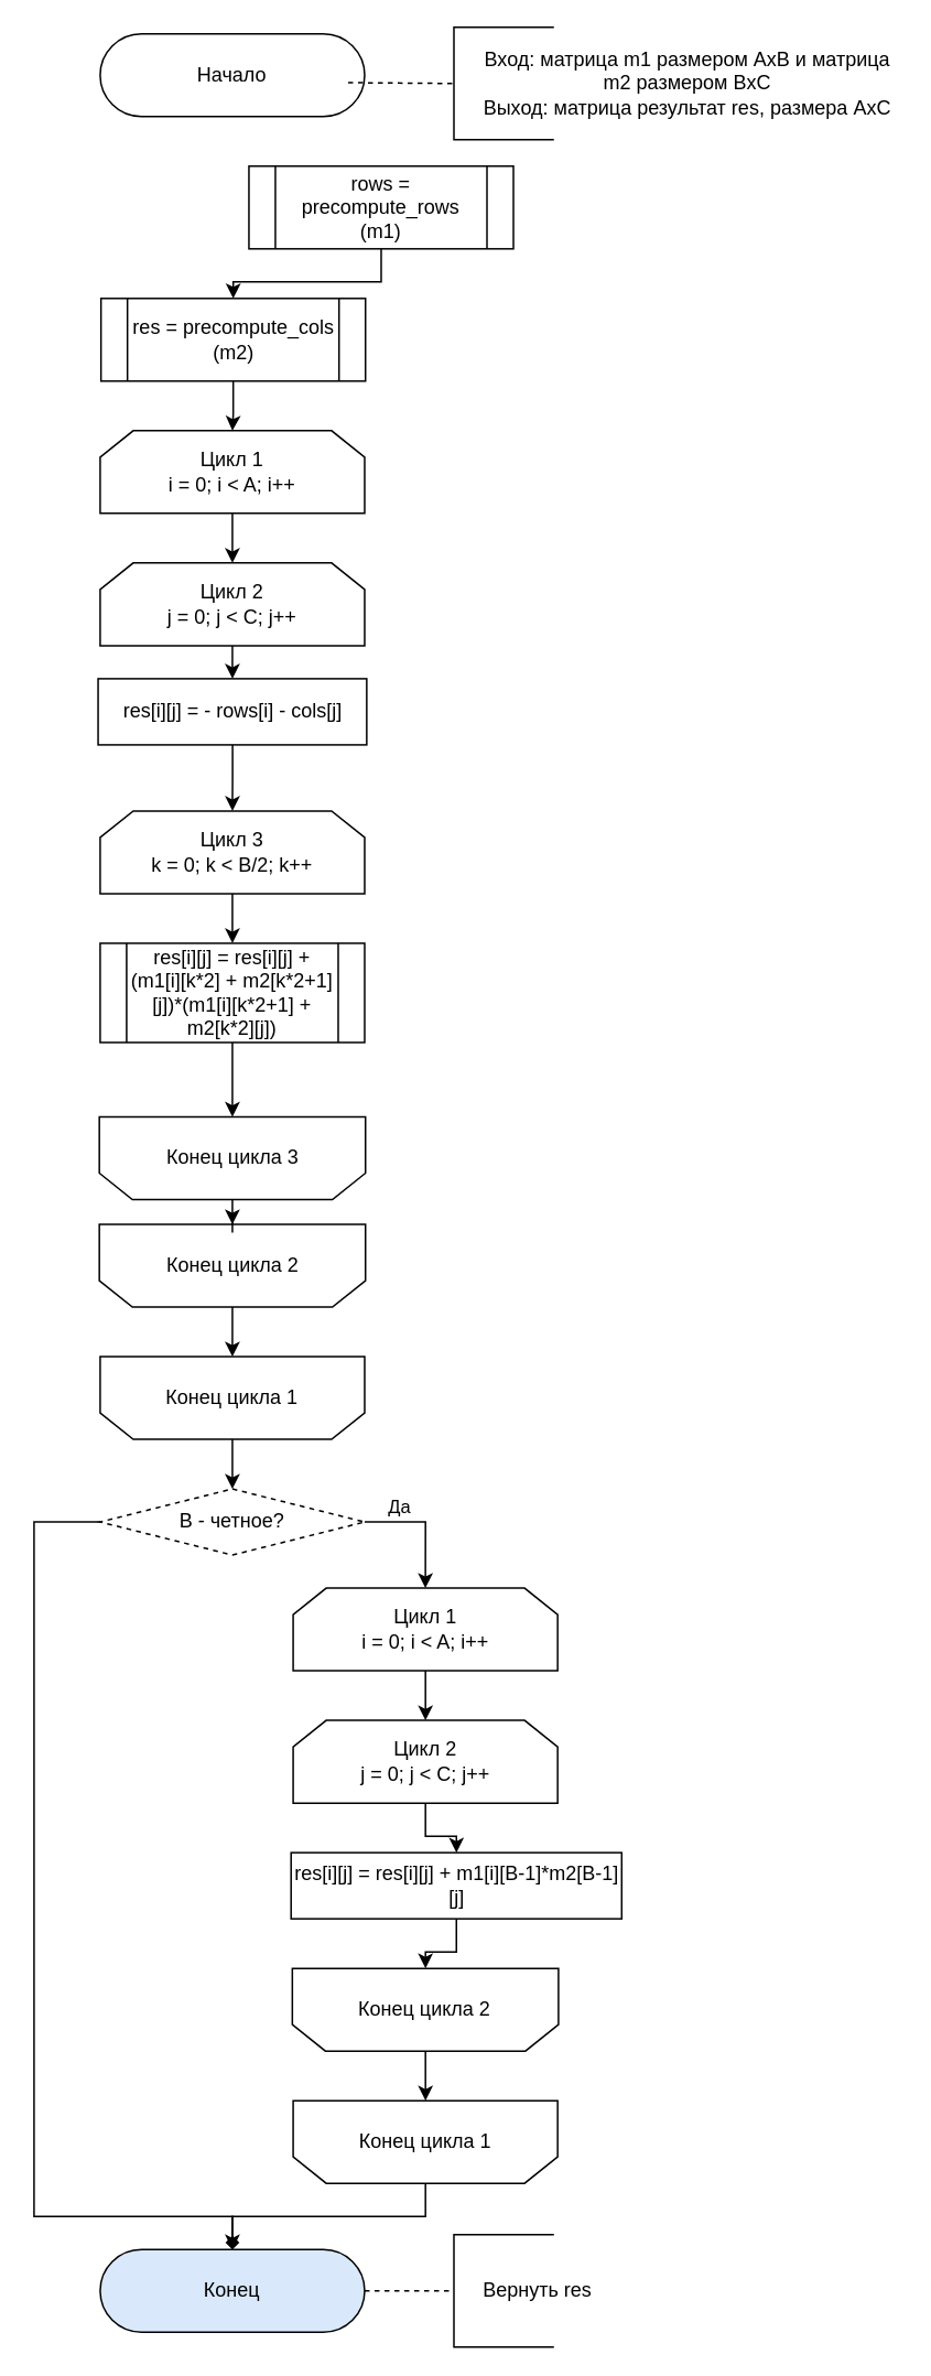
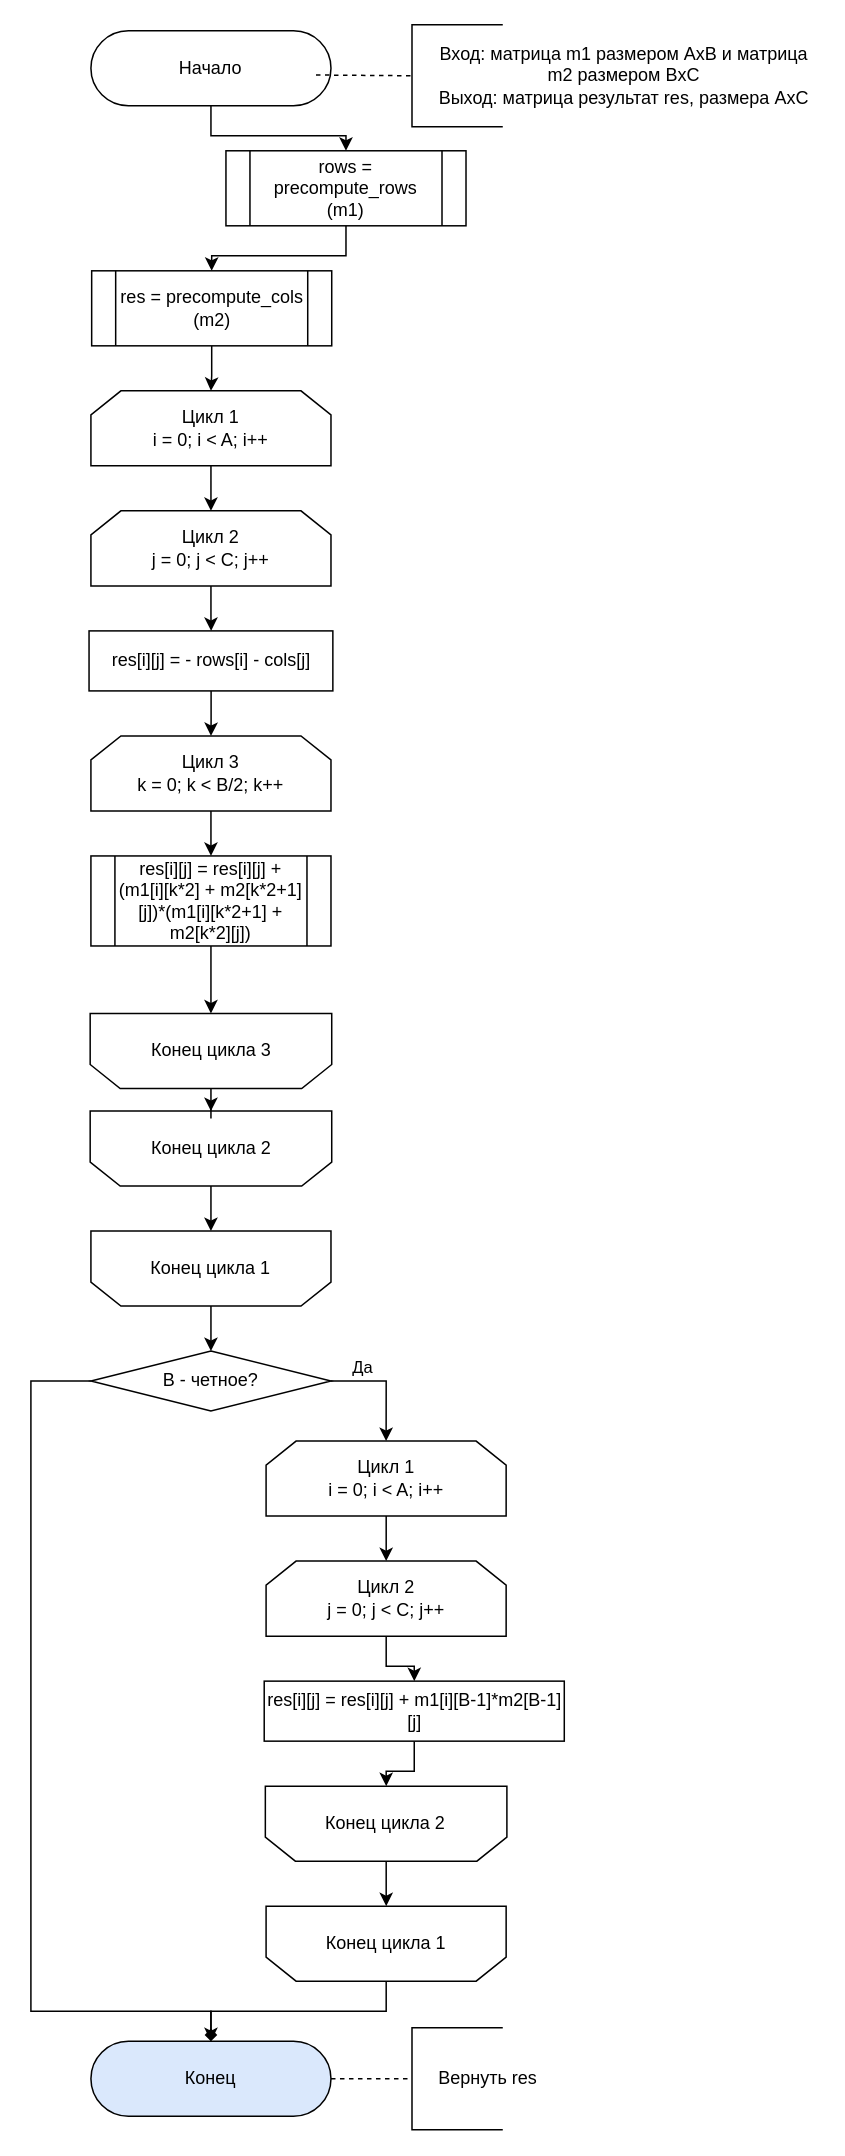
  <mxCell id="0" />
  <mxCell id="1" parent="0" />
+ <mxCell id="2" value="" style="edgeStyle=orthogonalEdgeStyle;rounded=0;orthogonalLoop=1;jettySize=auto;html=1;" parent="1" source="3" target="22" edge="1"><mxGeometry relative="1" as="geometry" /></mxCell>
  <mxCell id="3" value="Начало" style="rounded=1;whiteSpace=wrap;html=1;arcSize=50;" parent="1" vertex="1"><mxGeometry x="60" y="20" width="160" height="50" as="geometry" /></mxCell>
  <mxCell id="4" value="Вход: матрица m1 размером AxB и матрица m2 размером BxC&lt;br&gt;Выход: матрица результат res, размера AxC" style="text;html=1;strokeColor=none;fillColor=none;align=center;verticalAlign=middle;whiteSpace=wrap;rounded=0;" parent="1" vertex="1"><mxGeometry x="290" y="25" width="250.5" height="50" as="geometry" /></mxCell>
  <mxCell id="5" value="" style="edgeStyle=orthogonalEdgeStyle;rounded=0;orthogonalLoop=1;jettySize=auto;html=1;" parent="1" source="6" target="8" edge="1"><mxGeometry relative="1" as="geometry" /></mxCell>
  <mxCell id="6" value="Цикл 1&lt;br&gt;i = 0; i &amp;lt; A; i++" style="shape=loopLimit;whiteSpace=wrap;html=1;" parent="1" vertex="1"><mxGeometry x="60" y="260" width="160" height="50" as="geometry" /></mxCell>
  <mxCell id="7" value="" style="edgeStyle=orthogonalEdgeStyle;rounded=0;orthogonalLoop=1;jettySize=auto;html=1;" parent="1" source="8" target="10" edge="1"><mxGeometry relative="1" as="geometry" /></mxCell>
  <mxCell id="8" value="Цикл 2&lt;br&gt;j = 0; j &amp;lt; C; j++" style="shape=loopLimit;whiteSpace=wrap;html=1;" parent="1" vertex="1"><mxGeometry x="60" y="340" width="160" height="50" as="geometry" /></mxCell>
  <mxCell id="9" value="" style="edgeStyle=orthogonalEdgeStyle;rounded=0;orthogonalLoop=1;jettySize=auto;html=1;" parent="1" source="10" target="28" edge="1"><mxGeometry relative="1" as="geometry" /></mxCell>
- <mxCell id="10" value="res[i][j] = - rows[i] - cols[j] " style="rounded=0;whiteSpace=wrap;html=1;" parent="1" vertex="1"><mxGeometry x="58.75" y="410" width="162.5" height="40" as="geometry" /></mxCell>
+ <mxCell id="10" value="res[i][j] = - rows[i] - cols[j] " style="rounded=0;whiteSpace=wrap;html=1;" parent="1" vertex="1"><mxGeometry x="58.75" y="420" width="162.5" height="40" as="geometry" /></mxCell>
  <mxCell id="11" value="" style="edgeStyle=orthogonalEdgeStyle;rounded=0;orthogonalLoop=1;jettySize=auto;html=1;" parent="1" source="12" target="34" edge="1"><mxGeometry relative="1" as="geometry" /></mxCell>
  <mxCell id="12" value="Конец цикла 1" style="shape=loopLimit;whiteSpace=wrap;html=1;direction=west;" parent="1" vertex="1"><mxGeometry x="60" y="820" width="160" height="50" as="geometry" /></mxCell>
  <mxCell id="13" value="Конец" style="rounded=1;whiteSpace=wrap;html=1;arcSize=50;fillColor=#dae8fc;" parent="1" vertex="1"><mxGeometry x="60" y="1360" width="160" height="50" as="geometry" /></mxCell>
  <mxCell id="14" value="Вернуть res" style="text;html=1;resizable=0;points=[];autosize=1;align=left;verticalAlign=top;spacingTop=-4;" parent="1" vertex="1"><mxGeometry x="290" y="1375" width="80" height="20" as="geometry" /></mxCell>
  <mxCell id="15" value="" style="edgeStyle=orthogonalEdgeStyle;rounded=0;orthogonalLoop=1;jettySize=auto;html=1;" parent="1" source="16" target="12" edge="1"><mxGeometry relative="1" as="geometry" /></mxCell>
  <mxCell id="16" value="Конец цикла 2" style="shape=loopLimit;whiteSpace=wrap;html=1;direction=west;" parent="1" vertex="1"><mxGeometry x="59.5" y="740" width="161" height="50" as="geometry" /></mxCell>
  <mxCell id="17" value="" style="endArrow=none;dashed=1;html=1;exitX=1;exitY=0.5;exitDx=0;exitDy=0;entryX=0.5;entryY=1;entryDx=0;entryDy=0;" parent="1" source="13" target="20" edge="1"><mxGeometry width="50" height="50" relative="1" as="geometry"><mxPoint x="170.25" y="730" as="sourcePoint" /><mxPoint x="250.25" y="1100" as="targetPoint" /></mxGeometry></mxCell>
  <mxCell id="18" value="" style="shape=partialRectangle;whiteSpace=wrap;html=1;bottom=1;right=1;left=1;top=0;fillColor=none;routingCenterX=-0.5;rotation=90;" parent="1" vertex="1"><mxGeometry x="270" y="20" width="68" height="60" as="geometry" /></mxCell>
  <mxCell id="19" value="" style="endArrow=none;dashed=1;html=1;entryX=0.5;entryY=1;entryDx=0;entryDy=0;" parent="1" target="18" edge="1"><mxGeometry width="50" height="50" relative="1" as="geometry"><mxPoint x="210" y="49.5" as="sourcePoint" /><mxPoint x="250" y="50" as="targetPoint" /></mxGeometry></mxCell>
  <mxCell id="20" value="" style="shape=partialRectangle;whiteSpace=wrap;html=1;bottom=1;right=1;left=1;top=0;fillColor=none;routingCenterX=-0.5;rotation=90;" parent="1" vertex="1"><mxGeometry x="270" y="1355" width="68" height="60" as="geometry" /></mxCell>
  <mxCell id="21" value="" style="edgeStyle=orthogonalEdgeStyle;rounded=0;orthogonalLoop=1;jettySize=auto;html=1;" parent="1" source="22" target="24" edge="1"><mxGeometry relative="1" as="geometry" /></mxCell>
  <mxCell id="22" value="rows = precompute_rows&lt;br&gt;(m1)" style="shape=process;whiteSpace=wrap;html=1;backgroundOutline=1;" parent="1" vertex="1"><mxGeometry x="150" y="100" width="160" height="50" as="geometry" /></mxCell>
  <mxCell id="23" value="" style="edgeStyle=orthogonalEdgeStyle;rounded=0;orthogonalLoop=1;jettySize=auto;html=1;" parent="1" source="24" target="6" edge="1"><mxGeometry relative="1" as="geometry" /></mxCell>
  <mxCell id="24" value="res = precompute_cols&lt;br&gt;(m2)" style="shape=process;whiteSpace=wrap;html=1;backgroundOutline=1;" parent="1" vertex="1"><mxGeometry x="60.5" y="180" width="160" height="50" as="geometry" /></mxCell>
  <mxCell id="25" value="" style="edgeStyle=orthogonalEdgeStyle;rounded=0;orthogonalLoop=1;jettySize=auto;html=1;" parent="1" source="26" target="30" edge="1"><mxGeometry relative="1" as="geometry" /></mxCell>
  <mxCell id="26" value="res[i][j] = res[i][j] + (m1[i][k*2] + m2[k*2+1][j])*(m1[i][k*2+1] + m2[k*2][j])" style="shape=process;whiteSpace=wrap;html=1;backgroundOutline=1;" parent="1" vertex="1"><mxGeometry x="60" y="570" width="160" height="60" as="geometry" /></mxCell>
  <mxCell id="27" value="" style="edgeStyle=orthogonalEdgeStyle;rounded=0;orthogonalLoop=1;jettySize=auto;html=1;" parent="1" source="28" target="26" edge="1"><mxGeometry relative="1" as="geometry" /></mxCell>
  <mxCell id="28" value="Цикл 3&lt;br&gt;k = 0; k &amp;lt; B/2; k++" style="shape=loopLimit;whiteSpace=wrap;html=1;" parent="1" vertex="1"><mxGeometry x="60" y="490" width="160" height="50" as="geometry" /></mxCell>
  <mxCell id="29" value="" style="edgeStyle=orthogonalEdgeStyle;rounded=0;orthogonalLoop=1;jettySize=auto;html=1;" parent="1" source="30" target="16" edge="1"><mxGeometry relative="1" as="geometry" /></mxCell>
  <mxCell id="30" value="Конец цикла 3" style="shape=loopLimit;whiteSpace=wrap;html=1;direction=west;" parent="1" vertex="1"><mxGeometry x="59.5" y="675" width="161" height="50" as="geometry" /></mxCell>
  <mxCell id="31" style="edgeStyle=orthogonalEdgeStyle;rounded=0;orthogonalLoop=1;jettySize=auto;html=1;entryX=0.5;entryY=0;entryDx=0;entryDy=0;" parent="1" source="34" target="36" edge="1"><mxGeometry relative="1" as="geometry"><Array as="points"><mxPoint x="257" y="920" /></Array></mxGeometry></mxCell>
  <mxCell id="32" value="Да" style="edgeLabel;html=1;align=center;verticalAlign=middle;resizable=0;points=[];" parent="31" vertex="1" connectable="0"><mxGeometry x="-0.163" y="2" relative="1" as="geometry"><mxPoint x="-12" y="-8" as="offset" /></mxGeometry></mxCell>
  <mxCell id="33" style="edgeStyle=orthogonalEdgeStyle;rounded=0;orthogonalLoop=1;jettySize=auto;html=1;entryX=0.5;entryY=0;entryDx=0;entryDy=0;endArrow=diamond;" parent="1" source="34" target="13" edge="1"><mxGeometry relative="1" as="geometry"><Array as="points"><mxPoint x="20" y="920" /><mxPoint x="20" y="1340" /><mxPoint x="140" y="1340" /></Array></mxGeometry></mxCell>
- <mxCell id="34" value="B - четное?" style="rhombus;whiteSpace=wrap;html=1;dashed=1;" parent="1" vertex="1"><mxGeometry x="60" y="900" width="160" height="40" as="geometry" /></mxCell>
+ <mxCell id="34" value="B - четное?" style="rhombus;whiteSpace=wrap;html=1;" parent="1" vertex="1"><mxGeometry x="60" y="900" width="160" height="40" as="geometry" /></mxCell>
  <mxCell id="35" value="" style="edgeStyle=orthogonalEdgeStyle;rounded=0;orthogonalLoop=1;jettySize=auto;html=1;" parent="1" source="36" target="38" edge="1"><mxGeometry relative="1" as="geometry" /></mxCell>
  <mxCell id="36" value="Цикл 1&lt;br&gt;i = 0; i &amp;lt; A; i++" style="shape=loopLimit;whiteSpace=wrap;html=1;" parent="1" vertex="1"><mxGeometry x="176.75" y="960" width="160" height="50" as="geometry" /></mxCell>
  <mxCell id="37" value="" style="edgeStyle=orthogonalEdgeStyle;rounded=0;orthogonalLoop=1;jettySize=auto;html=1;" parent="1" source="38" target="40" edge="1"><mxGeometry relative="1" as="geometry" /></mxCell>
  <mxCell id="38" value="Цикл 2&lt;br&gt;j = 0; j &amp;lt; C; j++" style="shape=loopLimit;whiteSpace=wrap;html=1;" parent="1" vertex="1"><mxGeometry x="176.75" y="1040" width="160" height="50" as="geometry" /></mxCell>
  <mxCell id="39" value="" style="edgeStyle=orthogonalEdgeStyle;rounded=0;orthogonalLoop=1;jettySize=auto;html=1;" parent="1" source="40" target="44" edge="1"><mxGeometry relative="1" as="geometry" /></mxCell>
  <mxCell id="40" value="res[i][j] = res[i][j] + m1[i][B-1]*m2[B-1][j]" style="rounded=0;whiteSpace=wrap;html=1;" parent="1" vertex="1"><mxGeometry x="175.5" y="1120" width="200" height="40" as="geometry" /></mxCell>
  <mxCell id="41" value="" style="edgeStyle=orthogonalEdgeStyle;rounded=0;orthogonalLoop=1;jettySize=auto;html=1;" parent="1" source="42" target="13" edge="1"><mxGeometry relative="1" as="geometry" /></mxCell>
  <mxCell id="42" value="Конец цикла 1" style="shape=loopLimit;whiteSpace=wrap;html=1;direction=west;" parent="1" vertex="1"><mxGeometry x="176.75" y="1270" width="160" height="50" as="geometry" /></mxCell>
  <mxCell id="43" value="" style="edgeStyle=orthogonalEdgeStyle;rounded=0;orthogonalLoop=1;jettySize=auto;html=1;" parent="1" source="44" target="42" edge="1"><mxGeometry relative="1" as="geometry" /></mxCell>
  <mxCell id="44" value="Конец цикла 2" style="shape=loopLimit;whiteSpace=wrap;html=1;direction=west;" parent="1" vertex="1"><mxGeometry x="176.25" y="1190" width="161" height="50" as="geometry" /></mxCell>
